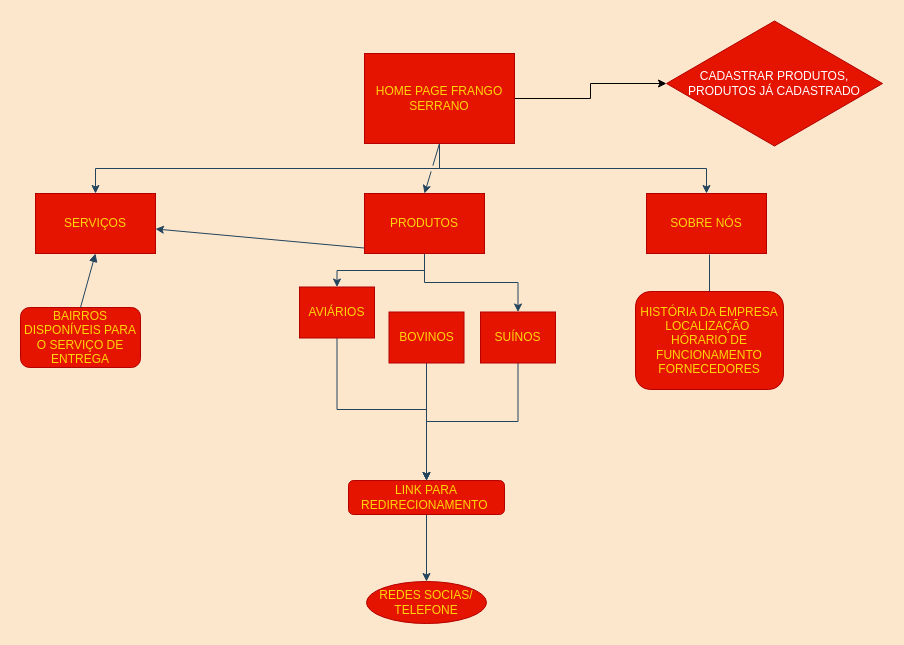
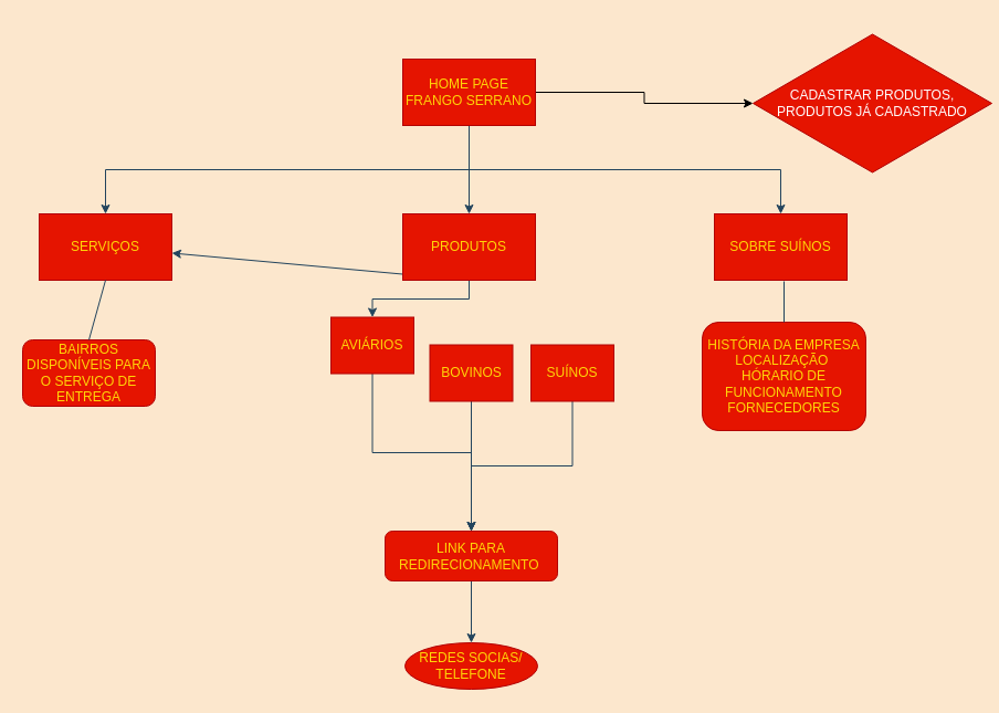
  <mxCell id="0" />
  <mxCell id="1" parent="0" />
  <mxCell id="2" style="edgeStyle=elbowEdgeStyle;rounded=0;jumpStyle=gap;orthogonalLoop=1;jettySize=auto;elbow=vertical;html=1;entryX=0.5;entryY=0;entryDx=0;entryDy=0;labelBackgroundColor=#FCE7CD;strokeColor=#23445D;" parent="1" source="6" target="11" edge="1"><mxGeometry relative="1" as="geometry" /></mxCell>
  <mxCell id="3" style="edgeStyle=elbowEdgeStyle;rounded=0;jumpStyle=gap;orthogonalLoop=1;jettySize=auto;elbow=vertical;html=1;exitX=0.5;exitY=1;exitDx=0;exitDy=0;labelBackgroundColor=#FCE7CD;strokeColor=#23445D;" parent="1" source="6" target="12" edge="1"><mxGeometry relative="1" as="geometry" /></mxCell>
  <mxCell id="4" style="edgeStyle=none;rounded=0;jumpStyle=gap;orthogonalLoop=1;jettySize=auto;html=1;exitX=0.5;exitY=1;exitDx=0;exitDy=0;entryX=0.5;entryY=0;entryDx=0;entryDy=0;elbow=vertical;labelBackgroundColor=#FCE7CD;strokeColor=#23445D;" parent="1" source="6" target="10" edge="1"><mxGeometry relative="1" as="geometry" /></mxCell>
  <mxCell id="5" value="" style="edgeStyle=orthogonalEdgeStyle;rounded=0;orthogonalLoop=1;jettySize=auto;html=1;" edge="1" parent="1" source="6" target="27"><mxGeometry relative="1" as="geometry" /></mxCell>
- <mxCell id="6" value="&lt;font color=&quot;#ffd608&quot;&gt;HOME PAGE FRANGO SERRANO&lt;/font&gt;" style="rounded=0;whiteSpace=wrap;html=1;strokeColor=#B20000;strokeWidth=1;fillColor=#e51400;fontColor=#ffffff;" parent="1" vertex="1"><mxGeometry x="364" y="53" width="150" height="90" as="geometry" /></mxCell>
+ <mxCell id="6" value="&lt;font color=&quot;#ffd608&quot;&gt;HOME PAGE FRANGO SERRANO&lt;/font&gt;" style="rounded=0;whiteSpace=wrap;html=1;strokeColor=#B20000;strokeWidth=1;fillColor=#e51400;fontColor=#ffffff;" parent="1" vertex="1"><mxGeometry x="364" y="53" width="120" height="60" as="geometry" /></mxCell>
  <mxCell id="7" style="edgeStyle=elbowEdgeStyle;rounded=0;jumpStyle=gap;orthogonalLoop=1;jettySize=auto;elbow=vertical;html=1;exitX=0.5;exitY=1;exitDx=0;exitDy=0;entryX=0.5;entryY=0;entryDx=0;entryDy=0;labelBackgroundColor=#FCE7CD;strokeColor=#23445D;" parent="1" source="10" target="16" edge="1"><mxGeometry relative="1" as="geometry" /></mxCell>
- <mxCell id="8" style="edgeStyle=elbowEdgeStyle;rounded=0;jumpStyle=gap;orthogonalLoop=1;jettySize=auto;elbow=vertical;html=1;exitX=0.5;exitY=1;exitDx=0;exitDy=0;labelBackgroundColor=#FCE7CD;strokeColor=#23445D;" parent="1" source="10" target="20" edge="1"><mxGeometry relative="1" as="geometry" /></mxCell>
  <mxCell id="9" style="edgeStyle=none;rounded=0;jumpStyle=gap;orthogonalLoop=1;jettySize=auto;html=1;exitX=0.5;exitY=1;exitDx=0;exitDy=0;elbow=vertical;labelBackgroundColor=#FCE7CD;strokeColor=#23445D;" parent="1" source="10" target="11" edge="1"><mxGeometry relative="1" as="geometry" /></mxCell>
  <mxCell id="10" value="&lt;font color=&quot;#ffd608&quot;&gt;PRODUTOS&lt;/font&gt;" style="rounded=0;whiteSpace=wrap;html=1;strokeColor=#B20000;strokeWidth=1;fillColor=#e51400;fontColor=#ffffff;" parent="1" vertex="1"><mxGeometry x="364" y="193" width="120" height="60" as="geometry" /></mxCell>
  <mxCell id="11" value="&lt;font color=&quot;#ffd608&quot;&gt;SERVIÇOS&lt;/font&gt;" style="rounded=0;whiteSpace=wrap;html=1;strokeColor=#B20000;strokeWidth=1;fillColor=#e51400;fontColor=#ffffff;" parent="1" vertex="1"><mxGeometry x="35" y="193" width="120" height="60" as="geometry" /></mxCell>
- <mxCell id="12" value="&lt;font color=&quot;#ffd608&quot;&gt;SOBRE NÓS&lt;/font&gt;" style="rounded=0;whiteSpace=wrap;html=1;strokeColor=#B20000;strokeWidth=1;fillColor=#e51400;fontColor=#ffffff;" parent="1" vertex="1"><mxGeometry x="646" y="193" width="120" height="60" as="geometry" /></mxCell>
+ <mxCell id="12" value="&lt;font color=&quot;#ffd608&quot;&gt;SOBRE SUÍNOS&lt;/font&gt;" style="rounded=0;whiteSpace=wrap;html=1;strokeColor=#B20000;strokeWidth=1;fillColor=#e51400;fontColor=#ffffff;" parent="1" vertex="1"><mxGeometry x="646" y="193" width="120" height="60" as="geometry" /></mxCell>
  <mxCell id="13" value="&lt;font color=&quot;#ffd608&quot;&gt;BAIRROS DISPONÍVEIS PARA O SERVIÇO DE ENTREGA&lt;/font&gt;" style="rounded=1;whiteSpace=wrap;html=1;strokeColor=#B20000;strokeWidth=1;fillColor=#e51400;fontColor=#ffffff;" parent="1" vertex="1"><mxGeometry x="20" y="307" width="120" height="60" as="geometry" /></mxCell>
- <mxCell id="14" value="" style="endArrow=block;html=1;rounded=0;elbow=vertical;jumpStyle=gap;exitX=0.5;exitY=0;exitDx=0;exitDy=0;entryX=0.5;entryY=1;entryDx=0;entryDy=0;labelBackgroundColor=#FCE7CD;strokeColor=#23445D;" parent="1" source="13" target="11" edge="1"><mxGeometry width="50" height="50" relative="1" as="geometry"><mxPoint x="171" y="303" as="sourcePoint" /><mxPoint x="217" y="251" as="targetPoint" /></mxGeometry></mxCell>
+ <mxCell id="14" value="" style="endArrow=none;html=1;rounded=0;elbow=vertical;jumpStyle=gap;exitX=0.5;exitY=0;exitDx=0;exitDy=0;entryX=0.5;entryY=1;entryDx=0;entryDy=0;labelBackgroundColor=#FCE7CD;strokeColor=#23445D;" parent="1" source="13" target="11" edge="1"><mxGeometry width="50" height="50" relative="1" as="geometry"><mxPoint x="171" y="303" as="sourcePoint" /><mxPoint x="217" y="251" as="targetPoint" /></mxGeometry></mxCell>
  <mxCell id="15" style="edgeStyle=elbowEdgeStyle;rounded=0;jumpStyle=gap;orthogonalLoop=1;jettySize=auto;elbow=vertical;html=1;exitX=0.5;exitY=1;exitDx=0;exitDy=0;fontFamily=Helvetica;fontSize=12;labelBackgroundColor=#FCE7CD;strokeColor=#23445D;" parent="1" source="16" target="25" edge="1"><mxGeometry relative="1" as="geometry" /></mxCell>
  <mxCell id="16" value="&lt;font color=&quot;#ffd608&quot;&gt;AVIÁRIOS&lt;/font&gt;" style="rounded=0;whiteSpace=wrap;html=1;strokeColor=#B20000;strokeWidth=1;fillColor=#e51400;fontColor=#ffffff;" parent="1" vertex="1"><mxGeometry x="299" y="286.5" width="75" height="51" as="geometry" /></mxCell>
  <mxCell id="17" style="edgeStyle=elbowEdgeStyle;rounded=0;jumpStyle=gap;orthogonalLoop=1;jettySize=auto;elbow=vertical;html=1;exitX=0.5;exitY=1;exitDx=0;exitDy=0;entryX=0.5;entryY=0;entryDx=0;entryDy=0;fontFamily=Helvetica;fontSize=12;labelBackgroundColor=#FCE7CD;strokeColor=#23445D;" parent="1" source="18" target="25" edge="1"><mxGeometry relative="1" as="geometry" /></mxCell>
  <mxCell id="18" value="&lt;font color=&quot;#ffd608&quot;&gt;BOVINOS&lt;/font&gt;" style="rounded=0;whiteSpace=wrap;html=1;strokeColor=#B20000;strokeWidth=1;fillColor=#e51400;fontColor=#ffffff;" parent="1" vertex="1"><mxGeometry x="388.5" y="311.5" width="75" height="51" as="geometry" /></mxCell>
  <mxCell id="19" style="edgeStyle=elbowEdgeStyle;rounded=0;jumpStyle=gap;orthogonalLoop=1;jettySize=auto;elbow=vertical;html=1;exitX=0.5;exitY=1;exitDx=0;exitDy=0;fontFamily=Helvetica;fontSize=12;labelBackgroundColor=#FCE7CD;strokeColor=#23445D;" parent="1" source="20" target="25" edge="1"><mxGeometry relative="1" as="geometry" /></mxCell>
  <mxCell id="20" value="&lt;font color=&quot;#ffd608&quot;&gt;SUÍNOS&lt;/font&gt;" style="rounded=0;whiteSpace=wrap;html=1;strokeColor=#B20000;strokeWidth=1;fillColor=#e51400;fontColor=#ffffff;" parent="1" vertex="1"><mxGeometry x="480" y="311.5" width="75" height="51" as="geometry" /></mxCell>
  <mxCell id="21" style="edgeStyle=none;rounded=0;jumpStyle=gap;orthogonalLoop=1;jettySize=auto;html=1;exitX=1;exitY=1;exitDx=0;exitDy=0;elbow=vertical;labelBackgroundColor=#FCE7CD;strokeColor=#23445D;" parent="1" source="16" target="16" edge="1"><mxGeometry relative="1" as="geometry" /></mxCell>
  <mxCell id="22" value="&lt;font color=&quot;#ffd608&quot;&gt;HISTÓRIA DA EMPRESA&lt;br&gt;LOCALIZAÇÃO&amp;nbsp;&lt;br&gt;HÓRARIO DE FUNCIONAMENTO&lt;br&gt;FORNECEDORES&lt;br&gt;&lt;/font&gt;" style="rounded=1;whiteSpace=wrap;html=1;strokeColor=#B20000;strokeWidth=1;fillColor=#e51400;fontColor=#ffffff;" parent="1" vertex="1"><mxGeometry x="635" y="291" width="148" height="98" as="geometry" /></mxCell>
  <mxCell id="23" value="" style="endArrow=none;html=1;rounded=0;elbow=vertical;jumpStyle=gap;exitX=0.5;exitY=0;exitDx=0;exitDy=0;labelBackgroundColor=#FCE7CD;strokeColor=#23445D;" parent="1" source="22" edge="1"><mxGeometry width="50" height="50" relative="1" as="geometry"><mxPoint x="709" y="305" as="sourcePoint" /><mxPoint x="709" y="254" as="targetPoint" /></mxGeometry></mxCell>
  <mxCell id="24" value="" style="edgeStyle=elbowEdgeStyle;rounded=0;jumpStyle=gap;orthogonalLoop=1;jettySize=auto;elbow=vertical;html=1;fontFamily=Helvetica;fontSize=12;labelBackgroundColor=#FCE7CD;strokeColor=#23445D;" parent="1" source="25" target="26" edge="1"><mxGeometry relative="1" as="geometry" /></mxCell>
- <mxCell id="25" value="&lt;font color=&quot;#ffd608&quot;&gt;LINK PARA REDIRECIONAMENTO&amp;nbsp;&lt;/font&gt;" style="rounded=1;whiteSpace=wrap;html=1;fontFamily=Helvetica;fontSize=12;fontColor=#ffffff;strokeColor=#B20000;strokeWidth=1;fillColor=#e51400;" parent="1" vertex="1"><mxGeometry x="348" y="480" width="156" height="34" as="geometry" /></mxCell>
+ <mxCell id="25" value="&lt;font color=&quot;#ffd608&quot;&gt;LINK PARA REDIRECIONAMENTO&amp;nbsp;&lt;/font&gt;" style="rounded=1;whiteSpace=wrap;html=1;fontFamily=Helvetica;fontSize=12;fontColor=#ffffff;strokeColor=#B20000;strokeWidth=1;fillColor=#e51400;" parent="1" vertex="1"><mxGeometry x="348" y="480" width="156" height="45" as="geometry" /></mxCell>
  <mxCell id="26" value="&lt;font color=&quot;#ffd608&quot;&gt;REDES SOCIAS/ TELEFONE&lt;/font&gt;" style="ellipse;whiteSpace=wrap;html=1;strokeColor=#B20000;rounded=1;strokeWidth=1;fillColor=#e51400;fontColor=#ffffff;" parent="1" vertex="1"><mxGeometry x="366" y="581" width="120" height="42" as="geometry" /></mxCell>
- <mxCell id="27" value="CADASTRAR PRODUTOS, PRODUTOS JÁ CADASTRADO" style="rhombus;whiteSpace=wrap;html=1;fillColor=#e51400;strokeColor=#B20000;fontColor=#ffffff;rounded=0;strokeWidth=1;" vertex="1" parent="1"><mxGeometry x="666" y="20.5" width="216" height="125" as="geometry" /></mxCell>
+ <mxCell id="27" value="CADASTRAR PRODUTOS, PRODUTOS JÁ CADASTRADO" style="rhombus;whiteSpace=wrap;html=1;fillColor=#e51400;strokeColor=#B20000;fontColor=#ffffff;rounded=0;strokeWidth=1;" vertex="1" parent="1"><mxGeometry x="681" y="30.5" width="216" height="125" as="geometry" /></mxCell>
